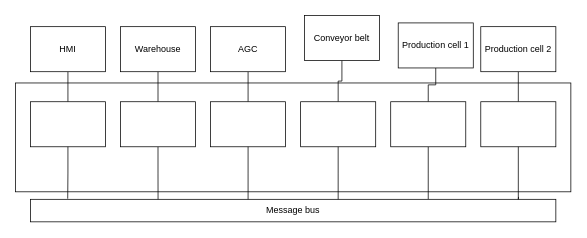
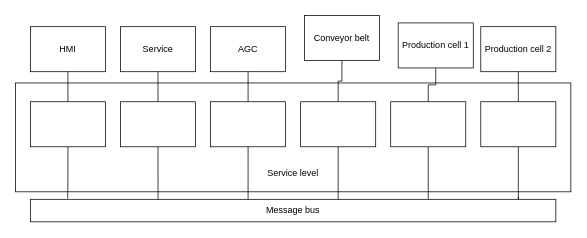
  <mxCell id="0" />
  <mxCell id="1" parent="0" />
  <mxCell id="2" value="" style="rounded=0;whiteSpace=wrap;html=1;" vertex="1" parent="1"><mxGeometry x="20" y="110" width="740" height="145" as="geometry" /></mxCell>
  <mxCell id="3" value="" style="edgeStyle=orthogonalEdgeStyle;rounded=0;orthogonalLoop=1;jettySize=auto;html=1;endArrow=none;endFill=0;" edge="1" parent="1" source="4" target="17"><mxGeometry relative="1" as="geometry" /></mxCell>
- <mxCell id="4" value="Warehouse" style="rounded=0;whiteSpace=wrap;html=1;" vertex="1" parent="1"><mxGeometry x="160" y="35" width="100" height="60" as="geometry" /></mxCell>
+ <mxCell id="4" value="Service" style="rounded=0;whiteSpace=wrap;html=1;" vertex="1" parent="1"><mxGeometry x="160" y="35" width="100" height="60" as="geometry" /></mxCell>
  <mxCell id="5" value="" style="edgeStyle=orthogonalEdgeStyle;rounded=0;orthogonalLoop=1;jettySize=auto;html=1;endArrow=none;endFill=0;" edge="1" parent="1" source="6" target="18"><mxGeometry relative="1" as="geometry" /></mxCell>
  <mxCell id="6" value="AGC" style="rounded=0;whiteSpace=wrap;html=1;" vertex="1" parent="1"><mxGeometry x="280" y="35" width="100" height="60" as="geometry" /></mxCell>
  <mxCell id="7" value="" style="edgeStyle=orthogonalEdgeStyle;rounded=0;orthogonalLoop=1;jettySize=auto;html=1;endArrow=none;endFill=0;" edge="1" parent="1" source="8" target="19"><mxGeometry relative="1" as="geometry" /></mxCell>
  <mxCell id="8" value="Conveyor belt" style="rounded=0;whiteSpace=wrap;html=1;" vertex="1" parent="1"><mxGeometry x="405" y="20" width="100" height="60" as="geometry" /></mxCell>
  <mxCell id="9" value="" style="edgeStyle=orthogonalEdgeStyle;rounded=0;orthogonalLoop=1;jettySize=auto;html=1;endArrow=none;endFill=0;" edge="1" parent="1" source="10" target="21"><mxGeometry relative="1" as="geometry" /></mxCell>
  <mxCell id="10" value="Production cell 1" style="rounded=0;whiteSpace=wrap;html=1;" vertex="1" parent="1"><mxGeometry x="530" y="30" width="100" height="60" as="geometry" /></mxCell>
  <mxCell id="11" value="" style="edgeStyle=orthogonalEdgeStyle;rounded=0;orthogonalLoop=1;jettySize=auto;html=1;endArrow=none;endFill=0;" edge="1" parent="1" source="12" target="22"><mxGeometry relative="1" as="geometry" /></mxCell>
  <mxCell id="12" value="Production cell 2" style="rounded=0;whiteSpace=wrap;html=1;" vertex="1" parent="1"><mxGeometry x="640" y="35" width="100" height="60" as="geometry" /></mxCell>
  <mxCell id="13" style="edgeStyle=orthogonalEdgeStyle;rounded=0;orthogonalLoop=1;jettySize=auto;html=1;exitX=0.5;exitY=1;exitDx=0;exitDy=0;entryX=0.5;entryY=0;entryDx=0;entryDy=0;endArrow=none;endFill=0;" edge="1" parent="1" source="14" target="15"><mxGeometry relative="1" as="geometry" /></mxCell>
  <mxCell id="14" value="HMI" style="rounded=0;whiteSpace=wrap;html=1;" vertex="1" parent="1"><mxGeometry x="40" y="35" width="100" height="60" as="geometry" /></mxCell>
  <mxCell id="15" value="" style="rounded=0;whiteSpace=wrap;html=1;" vertex="1" parent="1"><mxGeometry x="40" y="135" width="100" height="60" as="geometry" /></mxCell>
  <mxCell id="16" value="" style="edgeStyle=orthogonalEdgeStyle;rounded=0;orthogonalLoop=1;jettySize=auto;html=1;entryX=0.243;entryY=0.333;entryDx=0;entryDy=0;entryPerimeter=0;" edge="1" parent="1" source="17" target="24"><mxGeometry relative="1" as="geometry" /></mxCell>
  <mxCell id="17" value="" style="rounded=0;whiteSpace=wrap;html=1;" vertex="1" parent="1"><mxGeometry x="160" y="135" width="100" height="60" as="geometry" /></mxCell>
  <mxCell id="18" value="" style="rounded=0;whiteSpace=wrap;html=1;" vertex="1" parent="1"><mxGeometry x="280" y="135" width="100" height="60" as="geometry" /></mxCell>
  <mxCell id="19" value="" style="rounded=0;whiteSpace=wrap;html=1;" vertex="1" parent="1"><mxGeometry x="400" y="135" width="100" height="60" as="geometry" /></mxCell>
  <mxCell id="20" style="edgeStyle=orthogonalEdgeStyle;rounded=0;orthogonalLoop=1;jettySize=auto;html=1;exitX=0.5;exitY=1;exitDx=0;exitDy=0;endArrow=none;endFill=0;" edge="1" parent="1" source="21"><mxGeometry relative="1" as="geometry"><mxPoint x="570" y="265" as="targetPoint" /></mxGeometry></mxCell>
  <mxCell id="21" value="" style="rounded=0;whiteSpace=wrap;html=1;" vertex="1" parent="1"><mxGeometry x="520" y="135" width="100" height="60" as="geometry" /></mxCell>
  <mxCell id="22" value="" style="rounded=0;whiteSpace=wrap;html=1;" vertex="1" parent="1"><mxGeometry x="640" y="135" width="100" height="60" as="geometry" /></mxCell>
+ <mxCell id="23" value="Service level" style="text;html=1;align=center;verticalAlign=middle;whiteSpace=wrap;rounded=0;" vertex="1" parent="1"><mxGeometry x="350" y="215" width="80" height="30" as="geometry" /></mxCell>
  <mxCell id="24" value="Message bus" style="rounded=0;whiteSpace=wrap;html=1;" vertex="1" parent="1"><mxGeometry x="40" y="265" width="700" height="30" as="geometry" /></mxCell>
  <mxCell id="25" style="edgeStyle=orthogonalEdgeStyle;rounded=0;orthogonalLoop=1;jettySize=auto;html=1;exitX=0.5;exitY=1;exitDx=0;exitDy=0;entryX=0.071;entryY=-0.027;entryDx=0;entryDy=0;entryPerimeter=0;endArrow=none;endFill=0;" edge="1" parent="1" source="15" target="24"><mxGeometry relative="1" as="geometry" /></mxCell>
  <mxCell id="26" style="edgeStyle=orthogonalEdgeStyle;rounded=0;orthogonalLoop=1;jettySize=auto;html=1;exitX=0.5;exitY=1;exitDx=0;exitDy=0;entryX=0.929;entryY=-0.107;entryDx=0;entryDy=0;entryPerimeter=0;endArrow=none;endFill=0;" edge="1" parent="1" source="22" target="24"><mxGeometry relative="1" as="geometry"><Array as="points"><mxPoint x="690" y="265" /><mxPoint x="690" y="265" /></Array></mxGeometry></mxCell>
  <mxCell id="27" style="edgeStyle=orthogonalEdgeStyle;rounded=0;orthogonalLoop=1;jettySize=auto;html=1;exitX=0.5;exitY=1;exitDx=0;exitDy=0;endArrow=none;endFill=0;" edge="1" parent="1" source="19"><mxGeometry relative="1" as="geometry"><mxPoint x="450" y="265" as="targetPoint" /></mxGeometry></mxCell>
  <mxCell id="28" style="edgeStyle=orthogonalEdgeStyle;rounded=0;orthogonalLoop=1;jettySize=auto;html=1;exitX=0.5;exitY=1;exitDx=0;exitDy=0;endArrow=none;endFill=0;" edge="1" parent="1" source="18"><mxGeometry relative="1" as="geometry"><mxPoint x="330" y="265" as="targetPoint" /></mxGeometry></mxCell>
